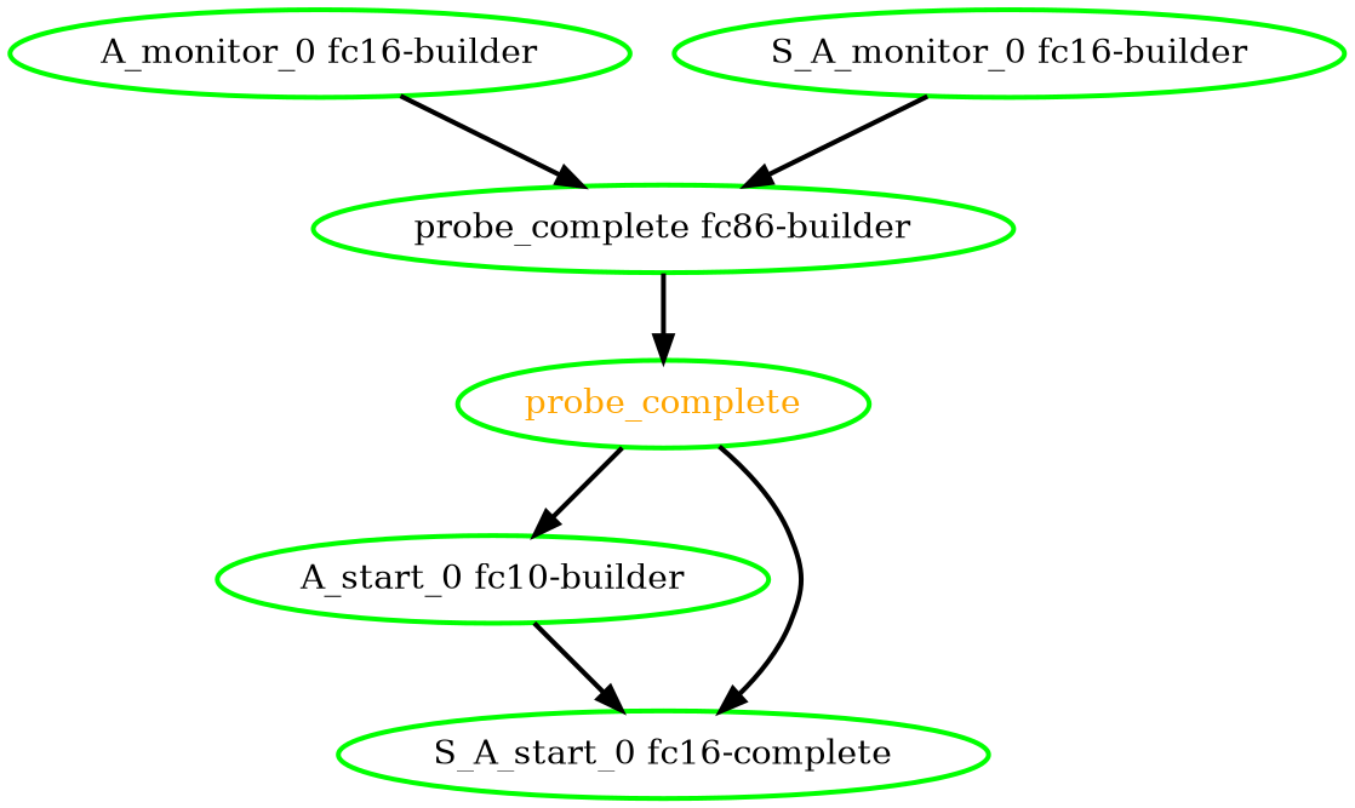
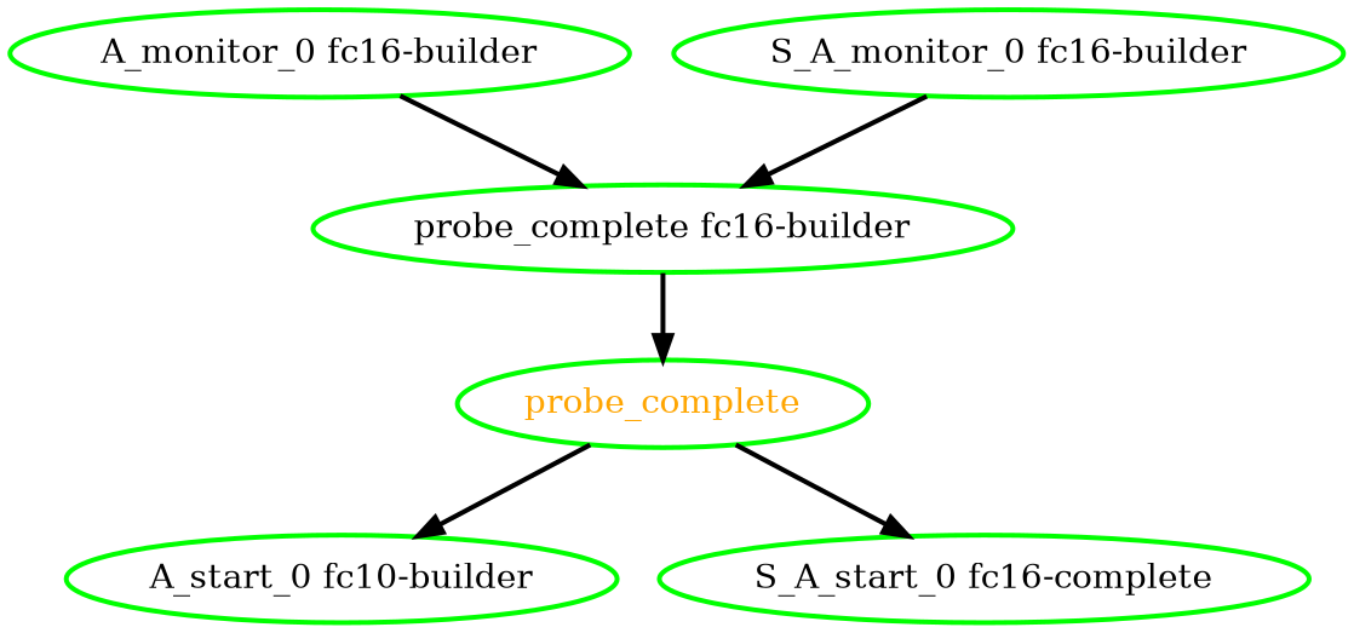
  digraph {
    node [color=green fontcolor=black style=bold]
    edge [style=bold]
    "A_monitor_0 fc16-builder"
-   "probe_complete fc16-builder" [label="probe_complete fc86-builder"]
+   "probe_complete fc16-builder"
    probe_complete [fontcolor=orange]
    n4 [label="A_start_0 fc10-builder"]
    n5 [label="S_A_start_0 fc16-complete"]
    "S_A_monitor_0 fc16-builder"
    "A_monitor_0 fc16-builder" -> "probe_complete fc16-builder"
    "probe_complete fc16-builder" -> probe_complete
    probe_complete -> n4
    probe_complete -> n5
-   n4 -> n5
    "S_A_monitor_0 fc16-builder" -> "probe_complete fc16-builder"
  }
